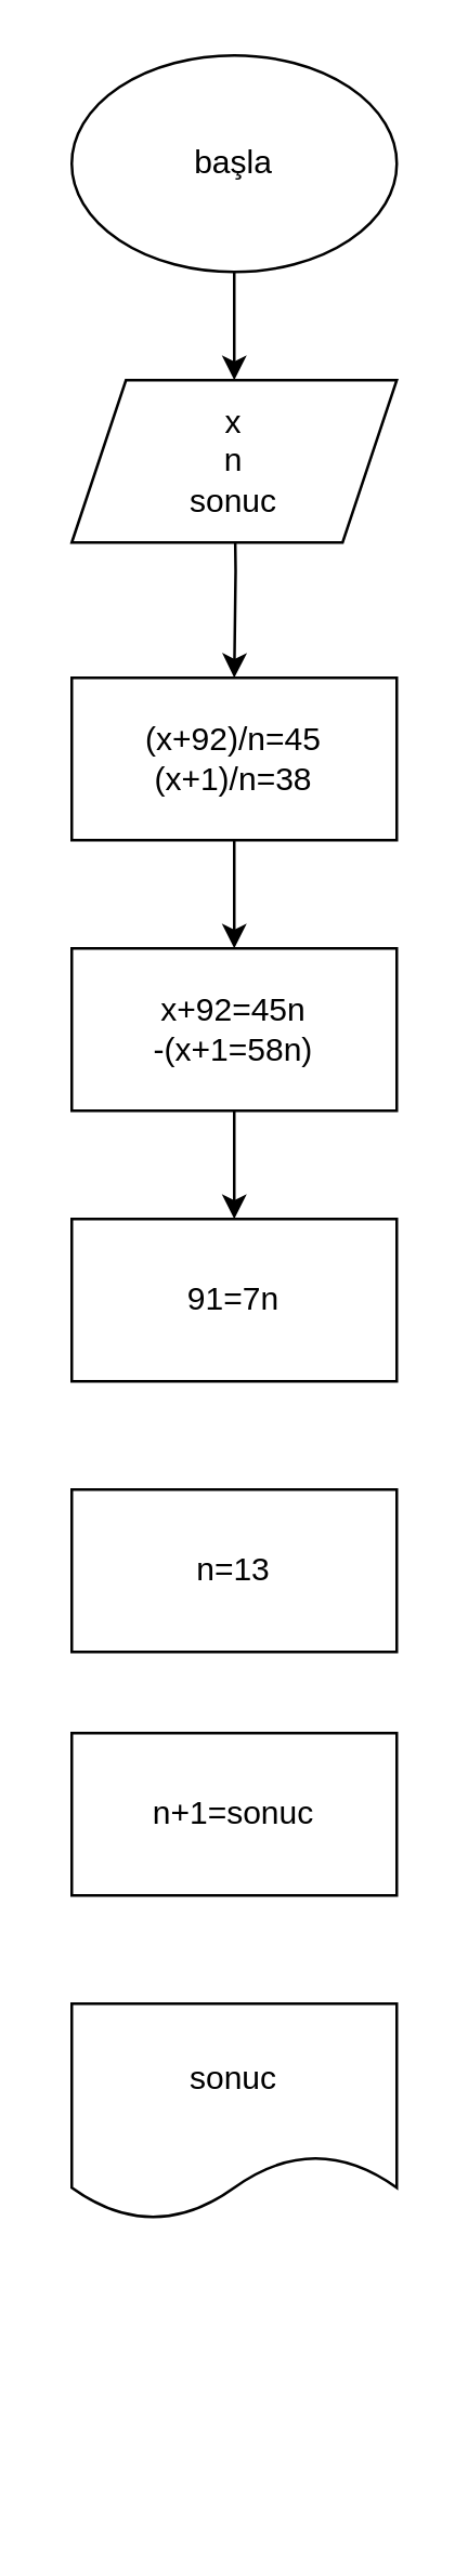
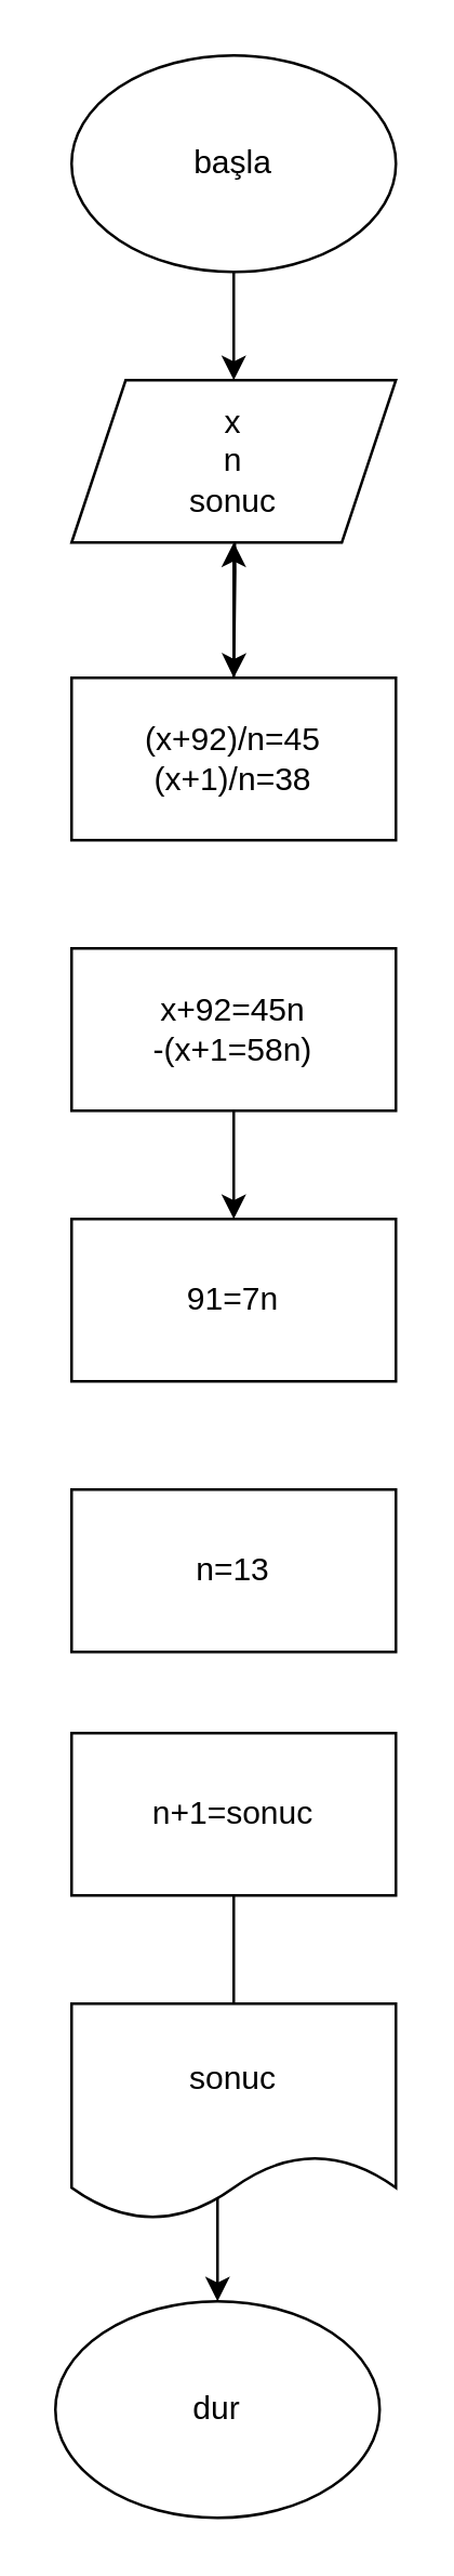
  <mxCell id="0" />
  <mxCell id="1" parent="0" />
  <mxCell id="2" value="" style="edgeStyle=orthogonalEdgeStyle;rounded=0;orthogonalLoop=1;jettySize=auto;html=1;entryX=0.5;entryY=0;entryDx=0;entryDy=0;" parent="1" source="3" edge="1" target="9"><mxGeometry relative="1" as="geometry"><mxPoint x="86" y="110" as="targetPoint" /></mxGeometry></mxCell>
  <mxCell id="3" value="başla" style="ellipse;whiteSpace=wrap;html=1;" parent="1" vertex="1"><mxGeometry x="26" y="20" width="120" height="80" as="geometry" /></mxCell>
  <mxCell id="4" value="" style="edgeStyle=orthogonalEdgeStyle;rounded=0;orthogonalLoop=1;jettySize=auto;html=1;" parent="1" target="6" edge="1"><mxGeometry relative="1" as="geometry"><mxPoint x="86" y="170" as="sourcePoint" /></mxGeometry></mxCell>
- <mxCell id="5" value="" style="edgeStyle=orthogonalEdgeStyle;rounded=0;orthogonalLoop=1;jettySize=auto;html=1;" parent="1" source="6" target="8" edge="1"><mxGeometry relative="1" as="geometry" /></mxCell>
+ <mxCell id="5" value="" style="edgeStyle=orthogonalEdgeStyle;rounded=0;orthogonalLoop=1;jettySize=auto;html=1;" parent="1" source="6" target="9" edge="1"><mxGeometry relative="1" as="geometry" /></mxCell>
  <mxCell id="6" value="(x+92)/n=45&lt;br&gt;(x+1)/n=38" style="rounded=0;whiteSpace=wrap;html=1;" parent="1" vertex="1"><mxGeometry x="26" y="250" width="120" height="60" as="geometry" /></mxCell>
  <mxCell id="7" value="" style="edgeStyle=orthogonalEdgeStyle;rounded=0;orthogonalLoop=1;jettySize=auto;html=1;" parent="1" source="8" target="10" edge="1"><mxGeometry relative="1" as="geometry" /></mxCell>
  <mxCell id="8" value="&lt;span&gt;x+92=45n&lt;/span&gt;&lt;br&gt;&lt;span&gt;-(x+1=58n)&lt;/span&gt;" style="rounded=0;whiteSpace=wrap;html=1;" parent="1" vertex="1"><mxGeometry x="26" y="350" width="120" height="60" as="geometry" /></mxCell>
  <mxCell id="9" value="x&lt;br&gt;n&lt;br&gt;sonuc" style="shape=parallelogram;perimeter=parallelogramPerimeter;whiteSpace=wrap;html=1;fixedSize=1;" parent="1" vertex="1"><mxGeometry x="26" y="140" width="120" height="60" as="geometry" /></mxCell>
  <mxCell id="10" value="91=7n" style="rounded=0;whiteSpace=wrap;html=1;" parent="1" vertex="1"><mxGeometry x="26" y="450" width="120" height="60" as="geometry" /></mxCell>
  <mxCell id="11" value="n=13" style="rounded=0;whiteSpace=wrap;html=1;" parent="1" vertex="1"><mxGeometry x="26" y="550" width="120" height="60" as="geometry" /></mxCell>
+ <mxCell id="12" value="" style="edgeStyle=orthogonalEdgeStyle;rounded=0;orthogonalLoop=1;jettySize=auto;html=1;entryX=0.5;entryY=0;entryDx=0;entryDy=0;" parent="1" source="13" edge="1" target="14"><mxGeometry relative="1" as="geometry"><mxPoint x="86" y="990" as="targetPoint" /></mxGeometry></mxCell>
  <mxCell id="13" value="n+1=sonuc" style="rounded=0;whiteSpace=wrap;html=1;" parent="1" vertex="1"><mxGeometry x="26" y="640" width="120" height="60" as="geometry" /></mxCell>
+ <mxCell id="14" value="dur" style="ellipse;whiteSpace=wrap;html=1;rounded=0;" parent="1" vertex="1"><mxGeometry x="20" y="850" width="120" height="80" as="geometry" /></mxCell>
  <mxCell id="15" value="sonuc" style="shape=document;whiteSpace=wrap;html=1;boundedLbl=1;" parent="1" vertex="1"><mxGeometry x="26" y="740" width="120" height="80" as="geometry" /></mxCell>
